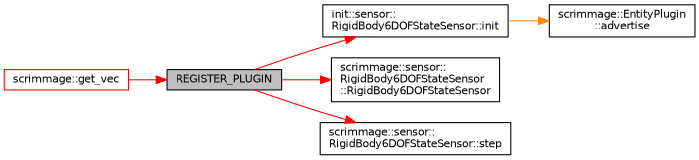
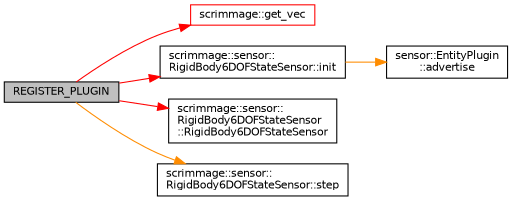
  digraph {
    rankdir=LR
    node [color=black fillcolor=white fontname=Helvetica fontsize=10 shape=record style=filled]
    edge [color=red fontname=Helvetica fontsize=10 labelfontname=Helvetica labelfontsize=10 style=solid]
    n1 [fillcolor=grey75 fontcolor=black height=0.2 label=REGISTER_PLUGIN width=0.4]
    n2 [color=red height=0.2 label="scrimmage::get_vec" width=0.4]
-   n3 [height=0.2 label="init::sensor::\lRigidBody6DOFStateSensor::init" width=0.4]
+   n3 [height=0.2 label="scrimmage::sensor::\lRigidBody6DOFStateSensor::init" width=0.4]
    n4 [height=0.2 label="scrimmage::sensor::\lRigidBody6DOFStateSensor\l::RigidBody6DOFStateSensor" width=0.4]
    n5 [height=0.2 label="scrimmage::sensor::\lRigidBody6DOFStateSensor::step" width=0.4]
-   n6 [height=0.2 label="scrimmage::EntityPlugin\l::advertise" width=0.4]
-   n2 -> n1
+   n6 [height=0.2 label="sensor::EntityPlugin\l::advertise" width=0.4]
+   n1 -> n2
    n1 -> n3
    n1 -> n4
-   n1 -> n5
+   n1 -> n5 [color=darkorange]
    n3 -> n6 [color=darkorange]
  }
